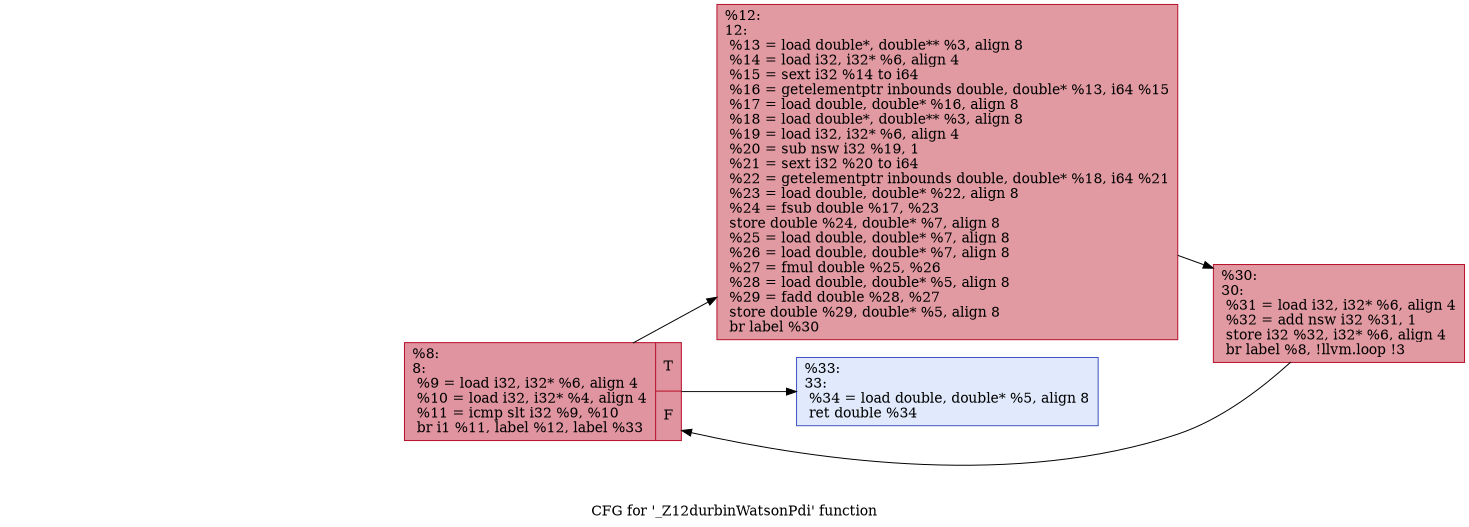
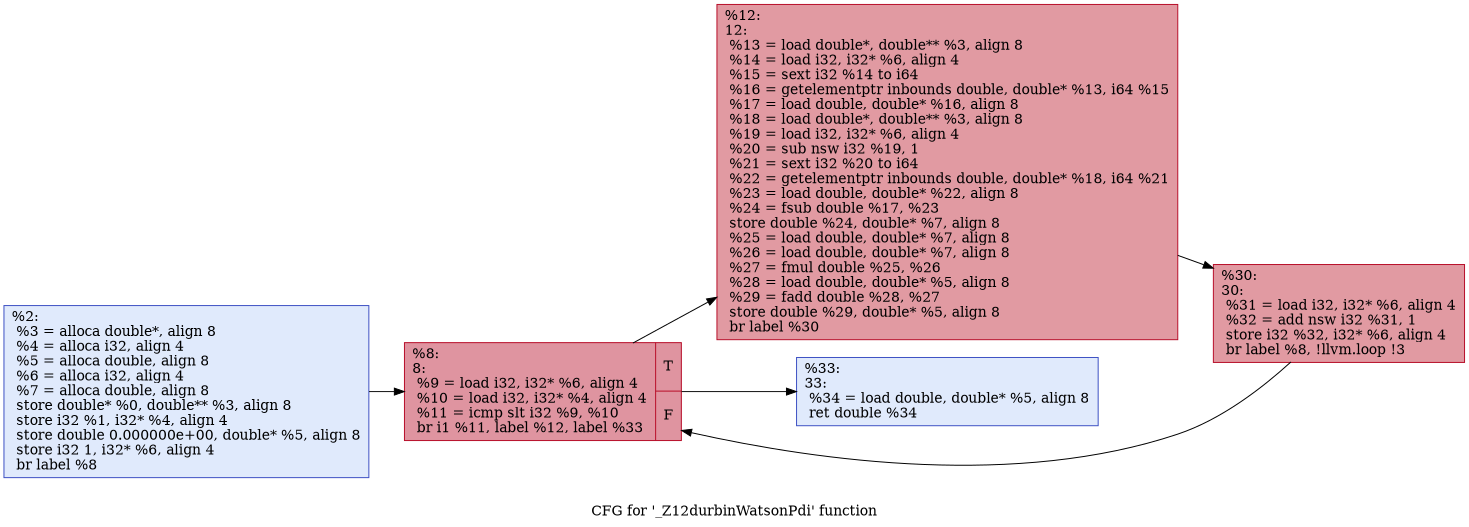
  digraph {
    label="CFG for '_Z12durbinWatsonPdi' function"
    rankdir=LR
    node [color="#b70d28ff" fillcolor="#b9d0f970" shape=record style=filled]
+   n1 [color="#3d50c3ff" label="{%2:\l  %3 = alloca double*, align 8\l  %4 = alloca i32, align 4\l  %5 = alloca double, align 8\l  %6 = alloca i32, align 4\l  %7 = alloca double, align 8\l  store double* %0, double** %3, align 8\l  store i32 %1, i32* %4, align 4\l  store double 0.000000e+00, double* %5, align 8\l  store i32 1, i32* %6, align 4\l  br label %8\l}"]
    n2 [fillcolor="#b70d2870" label="{%8:\l8:                                                \l  %9 = load i32, i32* %6, align 4\l  %10 = load i32, i32* %4, align 4\l  %11 = icmp slt i32 %9, %10\l  br i1 %11, label %12, label %33\l|{<s0>T|<s1>F}}"]
    n3 [fillcolor="#bb1b2c70" label="{%12:\l12:                                               \l  %13 = load double*, double** %3, align 8\l  %14 = load i32, i32* %6, align 4\l  %15 = sext i32 %14 to i64\l  %16 = getelementptr inbounds double, double* %13, i64 %15\l  %17 = load double, double* %16, align 8\l  %18 = load double*, double** %3, align 8\l  %19 = load i32, i32* %6, align 4\l  %20 = sub nsw i32 %19, 1\l  %21 = sext i32 %20 to i64\l  %22 = getelementptr inbounds double, double* %18, i64 %21\l  %23 = load double, double* %22, align 8\l  %24 = fsub double %17, %23\l  store double %24, double* %7, align 8\l  %25 = load double, double* %7, align 8\l  %26 = load double, double* %7, align 8\l  %27 = fmul double %25, %26\l  %28 = load double, double* %5, align 8\l  %29 = fadd double %28, %27\l  store double %29, double* %5, align 8\l  br label %30\l}"]
    n4 [color="#3d50c3ff" label="{%33:\l33:                                               \l  %34 = load double, double* %5, align 8\l  ret double %34\l}"]
    n5 [fillcolor="#bb1b2c70" label="{%30:\l30:                                               \l  %31 = load i32, i32* %6, align 4\l  %32 = add nsw i32 %31, 1\l  store i32 %32, i32* %6, align 4\l  br label %8, !llvm.loop !3\l}"]
+   n1 -> n2
    n2 -> n3
    n2 -> n4
    n3 -> n5
    n5 -> n2
  }
